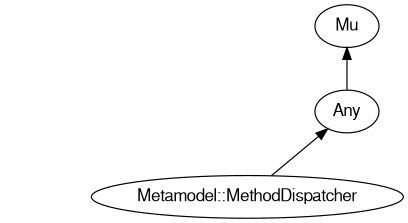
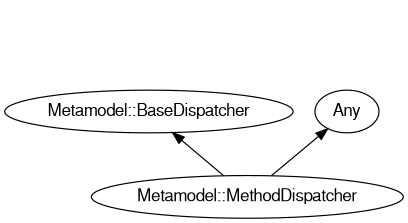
  digraph {
    bgcolor="#FFFFFF"
    rankdir=BT
    splines=polyline
    node [color="#000000" fontcolor="#000000" fontname=FreeSans]
    edge [color="#000000"]
    "Metamodel::MethodDispatcher"
+   "Metamodel::BaseDispatcher"
    Any
-   Mu
+   "Metamodel::MethodDispatcher" -> "Metamodel::BaseDispatcher"
    "Metamodel::MethodDispatcher" -> Any
-   Any -> Mu
  }
